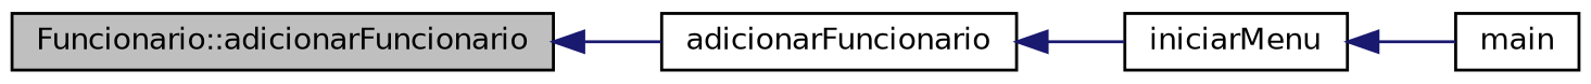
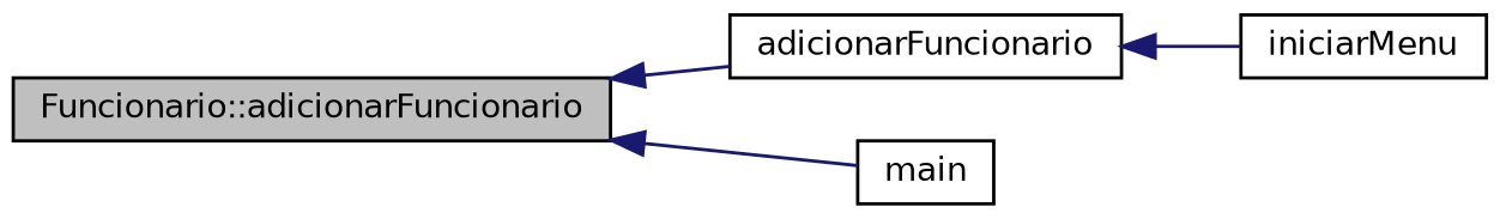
  digraph {
    rankdir=LR
    node [color=black fillcolor=white fontname=Helvetica fontsize=10 shape=record style=filled]
    edge [color=midnightblue dir=back fontname=Helvetica fontsize=10 labelfontname=Helvetica labelfontsize=10 style=solid]
    n1 [fillcolor=grey75 fontcolor=black height=0.2 label="Funcionario::adicionarFuncionario" width=0.4]
    n2 [height=0.2 label=adicionarFuncionario width=0.4]
    n3 [height=0.2 label=iniciarMenu width=0.4]
    n4 [height=0.2 label=main width=0.4]
    n1 -> n2
    n2 -> n3
-   n3 -> n4
+   n1 -> n4
  }
